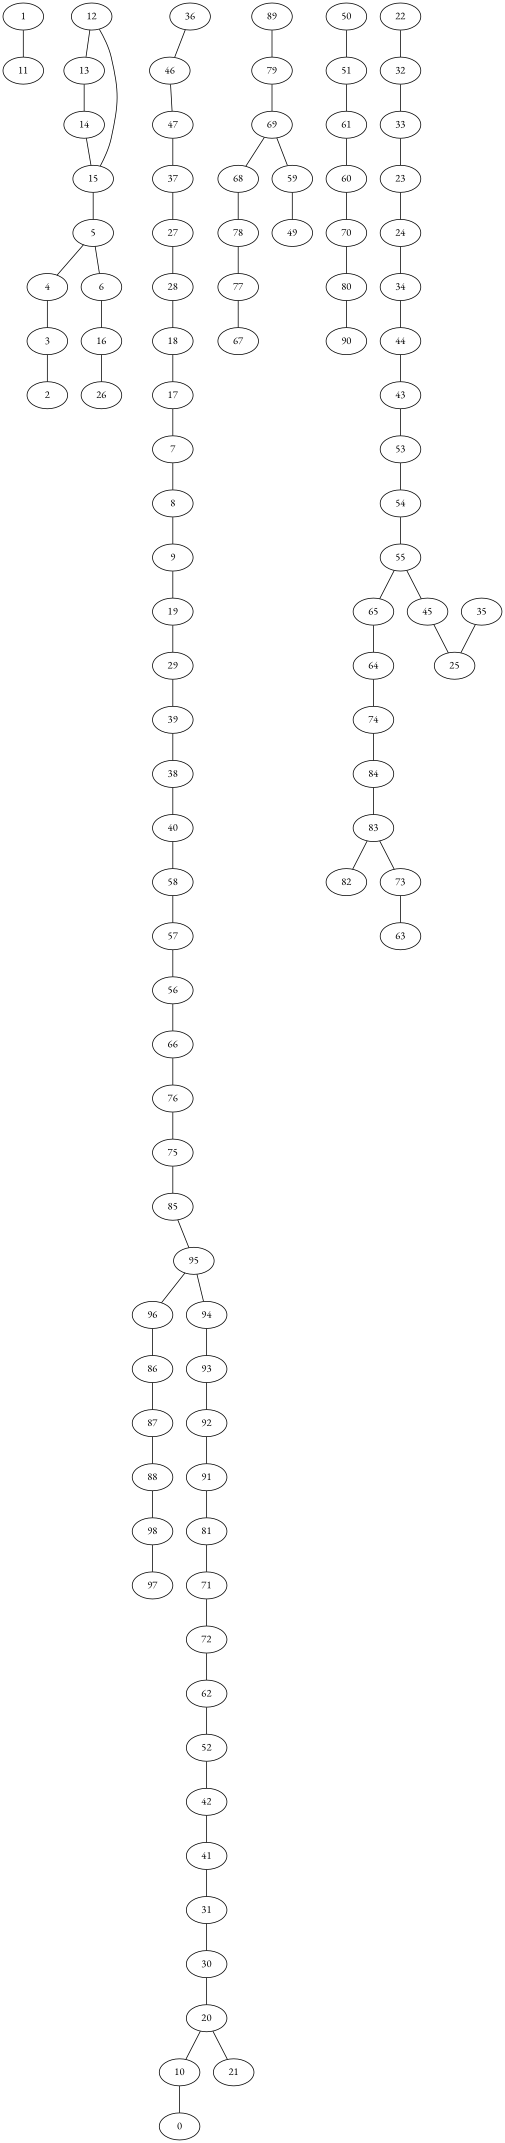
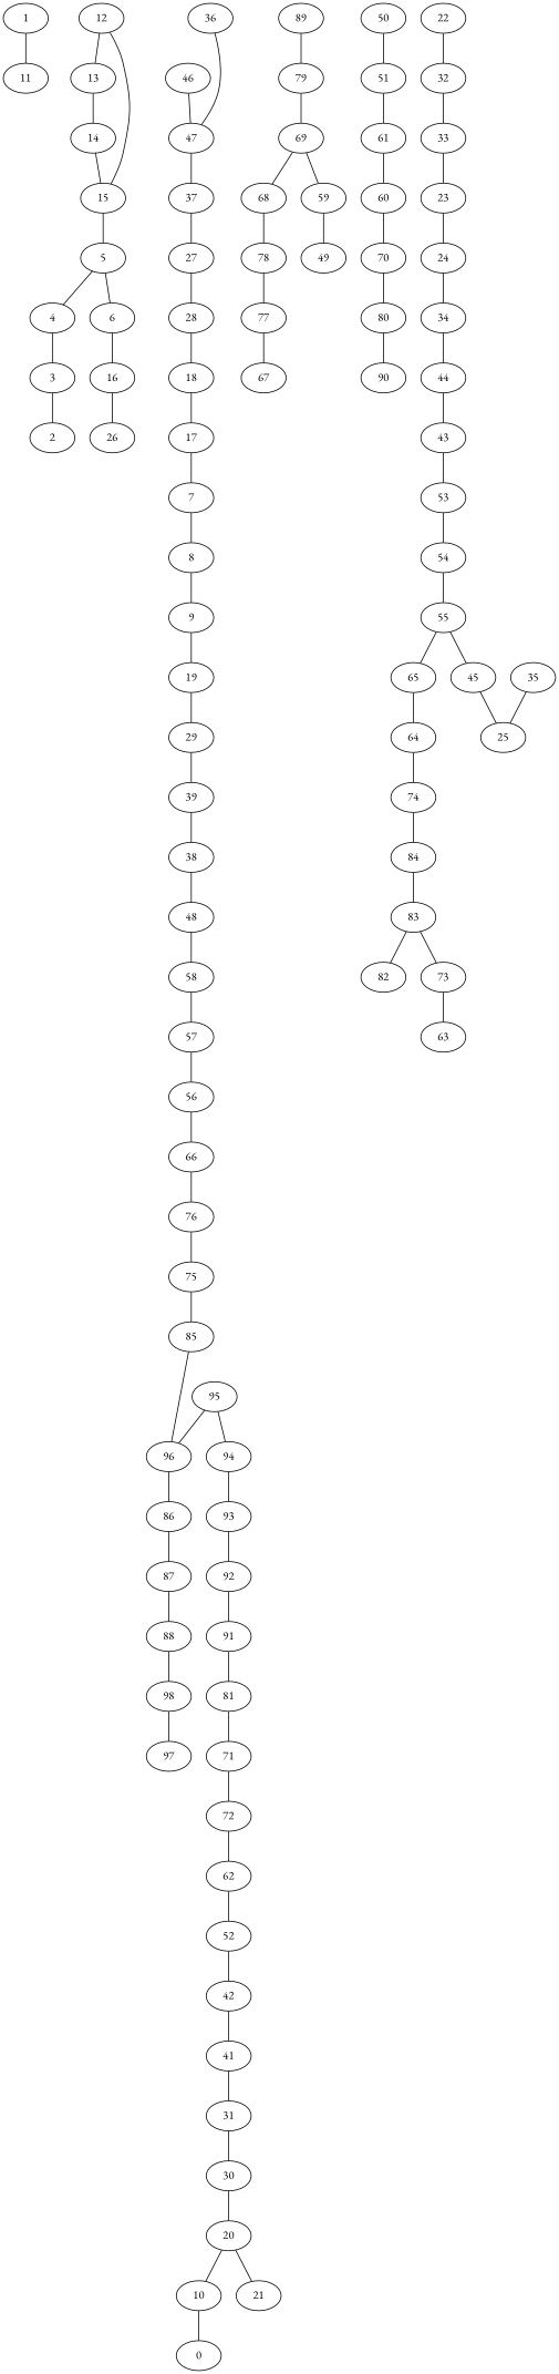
  strict graph {
    fontname="EB Garamond"
    node [fontname="EB Garamond"]
    edge [fontname="EB Garamond"]
    1
    11
    12
    13
    14
    15
    5
    4
    6
    3
    16
    2
    26
    36
    46
    47
    37
    27
    28
    18
    17
    7
    8
    9
    19
    29
    39
    38
-   48 [label=40]
+   48
    58
    57
    56
    66
    76
    75
    85
    95
    96
    94
    86
    93
    87
    88
    98
    97
    89
    79
    69
    68
    59
    78
    49
    77
    67
    92
    91
    81
    71
    72
    62
    52
    42
    41
    31
    30
    20
    10
    21
    50
    51
    61
    60
    70
    80
    90
    0
    22
    32
    33
    23
    24
    34
    44
    43
    53
    54
    55
    65
    45
    64
    25
    74
    84
    83
    82
    73
    63
    35
    1 -- 11
    12 -- 13
    13 -- 14
    14 -- 15
    15 -- 12
    15 -- 5
    5 -- 4
    5 -- 6
    4 -- 3
    6 -- 16
    3 -- 2
    16 -- 26
-   36 -- 46
+   36 -- 47
    46 -- 47
    47 -- 37
    37 -- 27
    27 -- 28
    28 -- 18
    18 -- 17
    17 -- 7
    7 -- 8
    8 -- 9
    9 -- 19
    19 -- 29
    29 -- 39
    39 -- 38
    38 -- 48
    48 -- 58
    58 -- 57
    57 -- 56
    56 -- 66
    66 -- 76
    76 -- 75
    75 -- 85
-   85 -- 95
+   85 -- 96
    95 -- 96
    95 -- 94
    96 -- 86
    94 -- 93
    86 -- 87
    93 -- 92
    87 -- 88
    88 -- 98
    98 -- 97
    89 -- 79
    79 -- 69
    69 -- 68
    69 -- 59
    68 -- 78
    59 -- 49
    78 -- 77
    77 -- 67
    92 -- 91
    91 -- 81
    81 -- 71
    71 -- 72
    72 -- 62
    62 -- 52
    52 -- 42
    42 -- 41
    41 -- 31
    31 -- 30
    30 -- 20
    20 -- 10
    20 -- 21
    10 -- 0
    50 -- 51
    51 -- 61
    61 -- 60
    60 -- 70
    70 -- 80
    80 -- 90
    22 -- 32
    32 -- 33
    33 -- 23
    23 -- 24
    24 -- 34
    34 -- 44
    44 -- 43
    43 -- 53
    53 -- 54
    54 -- 55
    55 -- 65
    55 -- 45
    65 -- 64
    45 -- 25
    64 -- 74
    74 -- 84
    84 -- 83
    83 -- 82
    83 -- 73
    73 -- 63
    35 -- 25
  }
